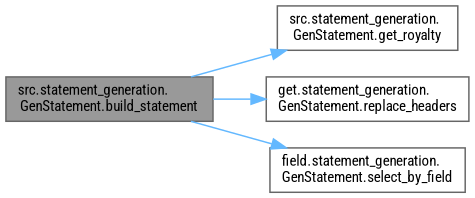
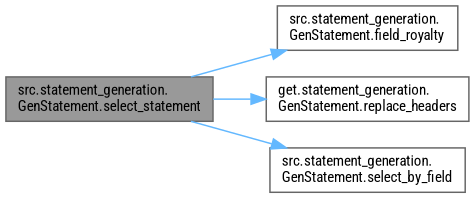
  digraph {
    fontname="Roboto Condensed"
    rankdir=LR
    node [color=grey40 fillcolor=white fontname="Roboto Condensed" fontsize=10 shape=box style=filled]
    edge [color=steelblue1 fontname="Roboto Condensed" fontsize=10 labelfontname=Helvetica labelfontsize=10 style=solid]
-   n1 [color=gray40 fillcolor=grey60 fontcolor=black height=0.2 label="src.statement_generation.\lGenStatement.build_statement" width=0.4]
-   n2 [height=0.2 label="src.statement_generation.\lGenStatement.get_royalty" width=0.4]
+   n1 [color=gray40 fillcolor=grey60 fontcolor=black height=0.2 label="src.statement_generation.\lGenStatement.select_statement" width=0.4]
+   n2 [height=0.2 label="src.statement_generation.\lGenStatement.field_royalty" width=0.4]
    n3 [height=0.2 label="get.statement_generation.\lGenStatement.replace_headers" width=0.4]
-   n4 [height=0.2 label="field.statement_generation.\lGenStatement.select_by_field" width=0.4]
+   n4 [height=0.2 label="src.statement_generation.\lGenStatement.select_by_field" width=0.4]
    n1 -> n2
    n1 -> n3
    n1 -> n4
  }
